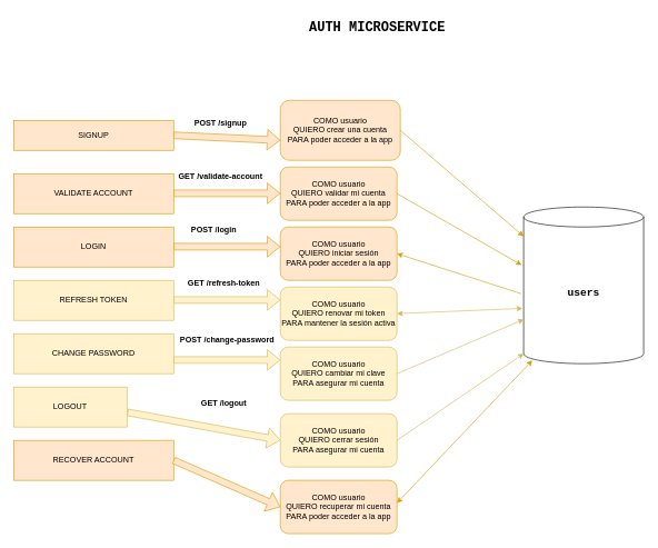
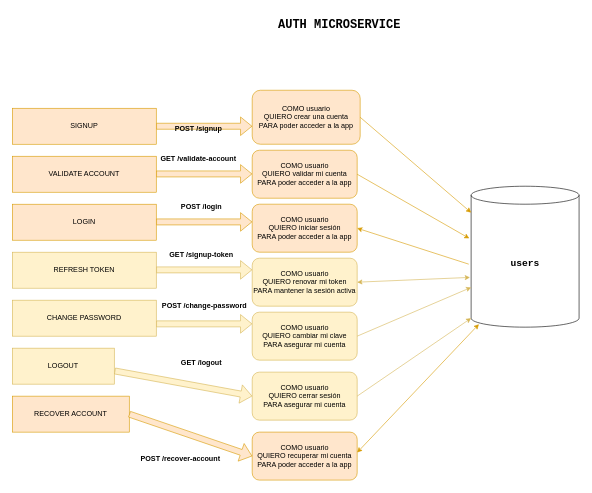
  <mxCell id="0" />
  <mxCell id="1" parent="0" />
- <mxCell id="2" value="SIGNUP" style="rounded=0;whiteSpace=wrap;html=1;fillColor=#ffe6cc;strokeColor=#d79b00;" vertex="1" parent="1"><mxGeometry x="20" y="180" width="240" height="45" as="geometry" /></mxCell>
+ <mxCell id="2" value="SIGNUP" style="rounded=0;whiteSpace=wrap;html=1;fillColor=#ffe6cc;strokeColor=#d79b00;" vertex="1" parent="1"><mxGeometry x="20" y="180" width="240" height="60" as="geometry" /></mxCell>
  <mxCell id="3" value="LOGIN" style="rounded=0;whiteSpace=wrap;html=1;fillColor=#ffe6cc;strokeColor=#d79b00;" vertex="1" parent="1"><mxGeometry x="20" y="340" width="240" height="60" as="geometry" /></mxCell>
  <mxCell id="4" value="LOGOUT" style="rounded=0;whiteSpace=wrap;html=1;fillColor=#fff2cc;strokeColor=#d6b656;" vertex="1" parent="1"><mxGeometry x="20" y="580" width="170" height="60" as="geometry" /></mxCell>
- <mxCell id="5" value="RECOVER ACCOUNT" style="rounded=0;whiteSpace=wrap;html=1;fillColor=#ffe6cc;strokeColor=#d79b00;" vertex="1" parent="1"><mxGeometry x="20" y="660" width="240" height="60" as="geometry" /></mxCell>
+ <mxCell id="5" value="RECOVER ACCOUNT" style="rounded=0;whiteSpace=wrap;html=1;fillColor=#ffe6cc;strokeColor=#d79b00;" vertex="1" parent="1"><mxGeometry x="20" y="660" width="195" height="60" as="geometry" /></mxCell>
  <mxCell id="6" value="VALIDATE ACCOUNT" style="rounded=0;whiteSpace=wrap;html=1;fillColor=#ffe6cc;strokeColor=#d79b00;" vertex="1" parent="1"><mxGeometry x="20" y="260" width="240" height="60" as="geometry" /></mxCell>
  <mxCell id="7" value="CHANGE PASSWORD" style="rounded=0;whiteSpace=wrap;html=1;fillColor=#fff2cc;strokeColor=#d6b656;" vertex="1" parent="1"><mxGeometry x="20" y="500" width="240" height="60" as="geometry" /></mxCell>
  <mxCell id="8" value="&lt;b&gt;&lt;font style=&quot;font-size: 16px;&quot; face=&quot;Courier New&quot;&gt;users&lt;/font&gt;&lt;/b&gt;" style="shape=cylinder3;whiteSpace=wrap;html=1;boundedLbl=1;backgroundOutline=1;size=15;" vertex="1" parent="1"><mxGeometry x="785" y="310" width="180" height="235" as="geometry" /></mxCell>
  <mxCell id="9" value="REFRESH TOKEN" style="rounded=0;whiteSpace=wrap;html=1;fillColor=#fff2cc;strokeColor=#d6b656;" vertex="1" parent="1"><mxGeometry x="20" y="420" width="240" height="60" as="geometry" /></mxCell>
  <mxCell id="10" value="" style="shape=flexArrow;endArrow=classic;html=1;rounded=0;exitX=1;exitY=0.5;exitDx=0;exitDy=0;fillColor=#ffe6cc;strokeColor=#d79b00;" edge="1" parent="1" source="2"><mxGeometry width="50" height="50" relative="1" as="geometry"><mxPoint x="500" y="470" as="sourcePoint" /><mxPoint x="420" y="210" as="targetPoint" /></mxGeometry></mxCell>
  <mxCell id="11" value="COMO usuario&lt;br&gt;QUIERO crear una cuenta&lt;br&gt;PARA poder acceder a la app" style="rounded=1;whiteSpace=wrap;html=1;fillColor=#ffe6cc;strokeColor=#d79b00;" vertex="1" parent="1"><mxGeometry x="420" y="150" width="180" height="90" as="geometry" /></mxCell>
  <mxCell id="12" value="" style="endArrow=classic;html=1;rounded=0;exitX=1;exitY=0.5;exitDx=0;exitDy=0;entryX=0;entryY=0.187;entryDx=0;entryDy=0;entryPerimeter=0;fillColor=#ffe6cc;strokeColor=#d79b00;" edge="1" parent="1" source="11" target="8"><mxGeometry width="50" height="50" relative="1" as="geometry"><mxPoint x="500" y="440" as="sourcePoint" /><mxPoint x="550" y="390" as="targetPoint" /></mxGeometry></mxCell>
  <mxCell id="13" value="COMO usuario&lt;br&gt;QUIERO validar mi cuenta&lt;br&gt;PARA poder acceder a la app" style="rounded=1;whiteSpace=wrap;html=1;fillColor=#ffe6cc;strokeColor=#d79b00;" vertex="1" parent="1"><mxGeometry x="420" y="250" width="175" height="80" as="geometry" /></mxCell>
  <mxCell id="14" value="" style="endArrow=classic;html=1;rounded=0;exitX=1;exitY=0.5;exitDx=0;exitDy=0;entryX=-0.017;entryY=0.37;entryDx=0;entryDy=0;entryPerimeter=0;fillColor=#ffe6cc;strokeColor=#d79b00;" edge="1" parent="1" source="13" target="8"><mxGeometry width="50" height="50" relative="1" as="geometry"><mxPoint x="520" y="640" as="sourcePoint" /><mxPoint x="698.57" y="287.8" as="targetPoint" /></mxGeometry></mxCell>
  <mxCell id="15" value="" style="shape=flexArrow;endArrow=classic;html=1;rounded=0;exitX=1;exitY=0.5;exitDx=0;exitDy=0;fillColor=#ffe6cc;strokeColor=#d79b00;" edge="1" parent="1"><mxGeometry width="50" height="50" relative="1" as="geometry"><mxPoint x="260" y="289.5" as="sourcePoint" /><mxPoint x="420" y="289.5" as="targetPoint" /></mxGeometry></mxCell>
  <mxCell id="16" value="COMO usuario&lt;br&gt;QUIERO iniciar sesión&lt;br&gt;PARA poder acceder a la app" style="rounded=1;whiteSpace=wrap;html=1;fillColor=#ffe6cc;strokeColor=#d79b00;" vertex="1" parent="1"><mxGeometry x="420" y="340" width="175" height="80" as="geometry" /></mxCell>
  <mxCell id="17" value="" style="shape=flexArrow;endArrow=classic;html=1;rounded=0;exitX=1;exitY=0.5;exitDx=0;exitDy=0;fillColor=#ffe6cc;strokeColor=#d79b00;" edge="1" parent="1"><mxGeometry width="50" height="50" relative="1" as="geometry"><mxPoint x="260" y="369.5" as="sourcePoint" /><mxPoint x="420" y="369.5" as="targetPoint" /></mxGeometry></mxCell>
  <mxCell id="18" value="" style="endArrow=classic;html=1;rounded=0;entryX=1;entryY=0.5;entryDx=0;entryDy=0;exitX=-0.022;exitY=0.553;exitDx=0;exitDy=0;exitPerimeter=0;fillColor=#ffe6cc;strokeColor=#d79b00;" edge="1" parent="1" source="8" target="16"><mxGeometry width="50" height="50" relative="1" as="geometry"><mxPoint x="500" y="440" as="sourcePoint" /><mxPoint x="550" y="390" as="targetPoint" /></mxGeometry></mxCell>
  <mxCell id="19" value="COMO usuario&lt;br&gt;QUIERO renovar mi token&lt;br&gt;PARA mantener la sesión activa" style="rounded=1;whiteSpace=wrap;html=1;fillColor=#fff2cc;strokeColor=#d6b656;" vertex="1" parent="1"><mxGeometry x="420" y="430" width="175" height="80" as="geometry" /></mxCell>
  <mxCell id="20" value="" style="shape=flexArrow;endArrow=classic;html=1;rounded=0;exitX=1;exitY=0.5;exitDx=0;exitDy=0;fillColor=#fff2cc;strokeColor=#d6b656;" edge="1" parent="1"><mxGeometry width="50" height="50" relative="1" as="geometry"><mxPoint x="260" y="449.5" as="sourcePoint" /><mxPoint x="420" y="449.5" as="targetPoint" /></mxGeometry></mxCell>
  <mxCell id="21" value="" style="endArrow=classic;startArrow=classic;html=1;rounded=0;entryX=-0.011;entryY=0.647;entryDx=0;entryDy=0;entryPerimeter=0;exitX=1;exitY=0.5;exitDx=0;exitDy=0;fillColor=#fff2cc;strokeColor=#d6b656;" edge="1" parent="1" source="19" target="8"><mxGeometry width="50" height="50" relative="1" as="geometry"><mxPoint x="600" y="470" as="sourcePoint" /><mxPoint x="550" y="390" as="targetPoint" /></mxGeometry></mxCell>
  <mxCell id="22" value="COMO usuario&lt;br&gt;QUIERO cambiar mi clave&lt;br&gt;PARA asegurar mi cuenta" style="rounded=1;whiteSpace=wrap;html=1;fillColor=#fff2cc;strokeColor=#d6b656;" vertex="1" parent="1"><mxGeometry x="420" y="520" width="175" height="80" as="geometry" /></mxCell>
  <mxCell id="23" value="" style="shape=flexArrow;endArrow=classic;html=1;rounded=0;exitX=1;exitY=0.5;exitDx=0;exitDy=0;fillColor=#fff2cc;strokeColor=#d6b656;" edge="1" parent="1"><mxGeometry width="50" height="50" relative="1" as="geometry"><mxPoint x="260" y="539.5" as="sourcePoint" /><mxPoint x="420" y="539.5" as="targetPoint" /></mxGeometry></mxCell>
  <mxCell id="24" value="" style="endArrow=classic;html=1;rounded=0;entryX=0;entryY=0;entryDx=0;entryDy=168.75;entryPerimeter=0;exitX=1;exitY=0.5;exitDx=0;exitDy=0;fillColor=#fff2cc;strokeColor=#d6b656;" edge="1" parent="1" source="22" target="8"><mxGeometry width="50" height="50" relative="1" as="geometry"><mxPoint x="650" y="560" as="sourcePoint" /><mxPoint x="840" y="699" as="targetPoint" /></mxGeometry></mxCell>
  <mxCell id="25" value="COMO usuario&lt;br&gt;QUIERO recuperar mi cuenta&lt;br&gt;PARA poder acceder a la app" style="rounded=1;whiteSpace=wrap;html=1;fillColor=#ffe6cc;strokeColor=#d79b00;" vertex="1" parent="1"><mxGeometry x="420" y="720" width="175" height="80" as="geometry" /></mxCell>
  <mxCell id="26" value="" style="shape=flexArrow;endArrow=classic;html=1;rounded=0;exitX=1;exitY=0.5;exitDx=0;exitDy=0;entryX=0;entryY=0.5;entryDx=0;entryDy=0;fillColor=#ffe6cc;strokeColor=#d79b00;" edge="1" parent="1" source="5" target="25"><mxGeometry width="50" height="50" relative="1" as="geometry"><mxPoint x="333.96" y="905.39" as="sourcePoint" /><mxPoint x="493.96" y="905.39" as="targetPoint" /></mxGeometry></mxCell>
  <mxCell id="27" value="" style="endArrow=classic;startArrow=classic;html=1;rounded=0;entryX=0.072;entryY=0.979;entryDx=0;entryDy=0;entryPerimeter=0;exitX=1;exitY=0.425;exitDx=0;exitDy=0;fillColor=#ffe6cc;strokeColor=#d79b00;exitPerimeter=0;" edge="1" parent="1" source="25" target="8"><mxGeometry width="50" height="50" relative="1" as="geometry"><mxPoint x="598.96" y="863.89" as="sourcePoint" /><mxPoint x="800" y="700" as="targetPoint" /></mxGeometry></mxCell>
  <mxCell id="28" value="COMO usuario&lt;br&gt;QUIERO cerrar sesión&lt;br&gt;PARA asegurar mi cuenta" style="rounded=1;whiteSpace=wrap;html=1;fillColor=#fff2cc;strokeColor=#d6b656;" vertex="1" parent="1"><mxGeometry x="420" y="620" width="175" height="80" as="geometry" /></mxCell>
  <mxCell id="29" value="" style="shape=flexArrow;endArrow=classic;html=1;rounded=0;exitX=1.004;exitY=0.633;exitDx=0;exitDy=0;exitPerimeter=0;entryX=0;entryY=0.5;entryDx=0;entryDy=0;fillColor=#fff2cc;strokeColor=#d6b656;" edge="1" parent="1" source="4" target="28"><mxGeometry width="50" height="50" relative="1" as="geometry"><mxPoint x="290" y="741" as="sourcePoint" /><mxPoint x="450" y="740.5" as="targetPoint" /></mxGeometry></mxCell>
  <mxCell id="30" value="" style="endArrow=classic;html=1;rounded=0;entryX=0;entryY=1;entryDx=0;entryDy=-15;entryPerimeter=0;exitX=1;exitY=0.5;exitDx=0;exitDy=0;fillColor=#fff2cc;strokeColor=#d6b656;" edge="1" parent="1" source="28" target="8"><mxGeometry width="50" height="50" relative="1" as="geometry"><mxPoint x="680" y="761" as="sourcePoint" /><mxPoint x="830" y="660" as="targetPoint" /></mxGeometry></mxCell>
  <mxCell id="31" value="&lt;b&gt;&lt;font face=&quot;Courier New&quot; style=&quot;font-size: 20px;&quot;&gt;AUTH MICROSERVICE&lt;/font&gt;&lt;/b&gt;" style="text;html=1;align=center;verticalAlign=middle;resizable=0;points=[];autosize=1;strokeColor=none;fillColor=none;" vertex="1" parent="1"><mxGeometry x="450" y="20" width="230" height="40" as="geometry" /></mxCell>
- <mxCell id="32" value="&lt;b&gt;POST /signup&lt;/b&gt;" style="text;html=1;align=center;verticalAlign=middle;resizable=0;points=[];autosize=1;strokeColor=none;fillColor=none;" vertex="1" parent="1"><mxGeometry x="280" y="170" width="100" height="30" as="geometry" /></mxCell>
+ <mxCell id="32" value="&lt;b&gt;POST /signup&lt;/b&gt;" style="text;html=1;align=center;verticalAlign=middle;resizable=0;points=[];autosize=1;strokeColor=none;fillColor=none;" vertex="1" parent="1"><mxGeometry x="280" y="200" width="100" height="30" as="geometry" /></mxCell>
  <mxCell id="33" value="&lt;b&gt;GET /validate-account&lt;/b&gt;" style="text;html=1;align=center;verticalAlign=middle;resizable=0;points=[];autosize=1;strokeColor=none;fillColor=none;" vertex="1" parent="1"><mxGeometry x="255" y="250" width="150" height="30" as="geometry" /></mxCell>
- <mxCell id="34" value="&lt;b&gt;POST /login&lt;/b&gt;" style="text;html=1;align=center;verticalAlign=middle;resizable=0;points=[];autosize=1;strokeColor=none;fillColor=none;" vertex="1" parent="1"><mxGeometry x="275" y="330" width="90" height="30" as="geometry" /></mxCell>
+ <mxCell id="34" value="&lt;b&gt;POST /login&lt;/b&gt;" style="text;html=1;align=center;verticalAlign=middle;resizable=0;points=[];autosize=1;strokeColor=none;fillColor=none;" vertex="1" parent="1"><mxGeometry x="290" y="330" width="90" height="30" as="geometry" /></mxCell>
  <mxCell id="35" value="&lt;b&gt;POST /change-password&lt;/b&gt;" style="text;html=1;align=center;verticalAlign=middle;resizable=0;points=[];autosize=1;strokeColor=none;fillColor=none;" vertex="1" parent="1"><mxGeometry x="260" y="495" width="160" height="30" as="geometry" /></mxCell>
+ <mxCell id="36" value="&lt;b&gt;POST /recover-account&lt;/b&gt;" style="text;html=1;align=center;verticalAlign=middle;resizable=0;points=[];autosize=1;strokeColor=none;fillColor=none;" vertex="1" parent="1"><mxGeometry x="220" y="750" width="160" height="30" as="geometry" /></mxCell>
  <mxCell id="37" value="&lt;b&gt;GET /logout&lt;/b&gt;" style="text;html=1;align=center;verticalAlign=middle;resizable=0;points=[];autosize=1;strokeColor=none;fillColor=none;" vertex="1" parent="1"><mxGeometry x="290" y="590" width="90" height="30" as="geometry" /></mxCell>
- <mxCell id="38" value="&lt;b&gt;GET /refresh-token&lt;/b&gt;" style="text;html=1;align=center;verticalAlign=middle;resizable=0;points=[];autosize=1;strokeColor=none;fillColor=none;" vertex="1" parent="1"><mxGeometry x="270" y="410" width="130" height="30" as="geometry" /></mxCell>
+ <mxCell id="38" value="&lt;b&gt;GET /signup-token&lt;/b&gt;" style="text;html=1;align=center;verticalAlign=middle;resizable=0;points=[];autosize=1;strokeColor=none;fillColor=none;" vertex="1" parent="1"><mxGeometry x="270" y="410" width="130" height="30" as="geometry" /></mxCell>
